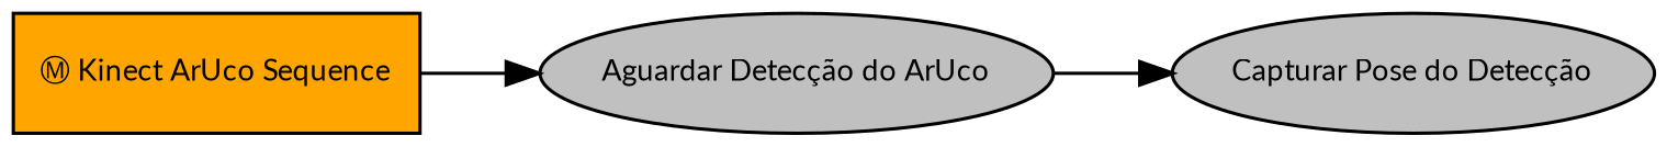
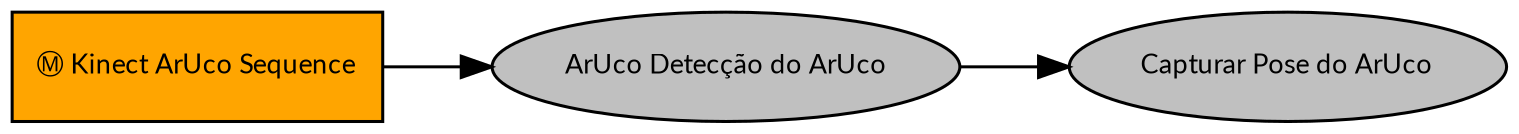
  digraph {
    fontname=Lato
    ordering=out
    rankdir=LR
    node [fillcolor=gray fontcolor=black fontname=Lato fontsize=9 shape=ellipse style=filled]
    edge [fontname=Lato]
    n1 [fillcolor=orange label="Ⓜ Kinect ArUco Sequence" shape=box]
-   n2 [label="Aguardar Detecção do ArUco"]
-   n3 [label="Capturar Pose do Detecção"]
+   n2 [label="ArUco Detecção do ArUco"]
+   n3 [label="Capturar Pose do ArUco"]
    n1 -> n2
    n2 -> n3
  }
